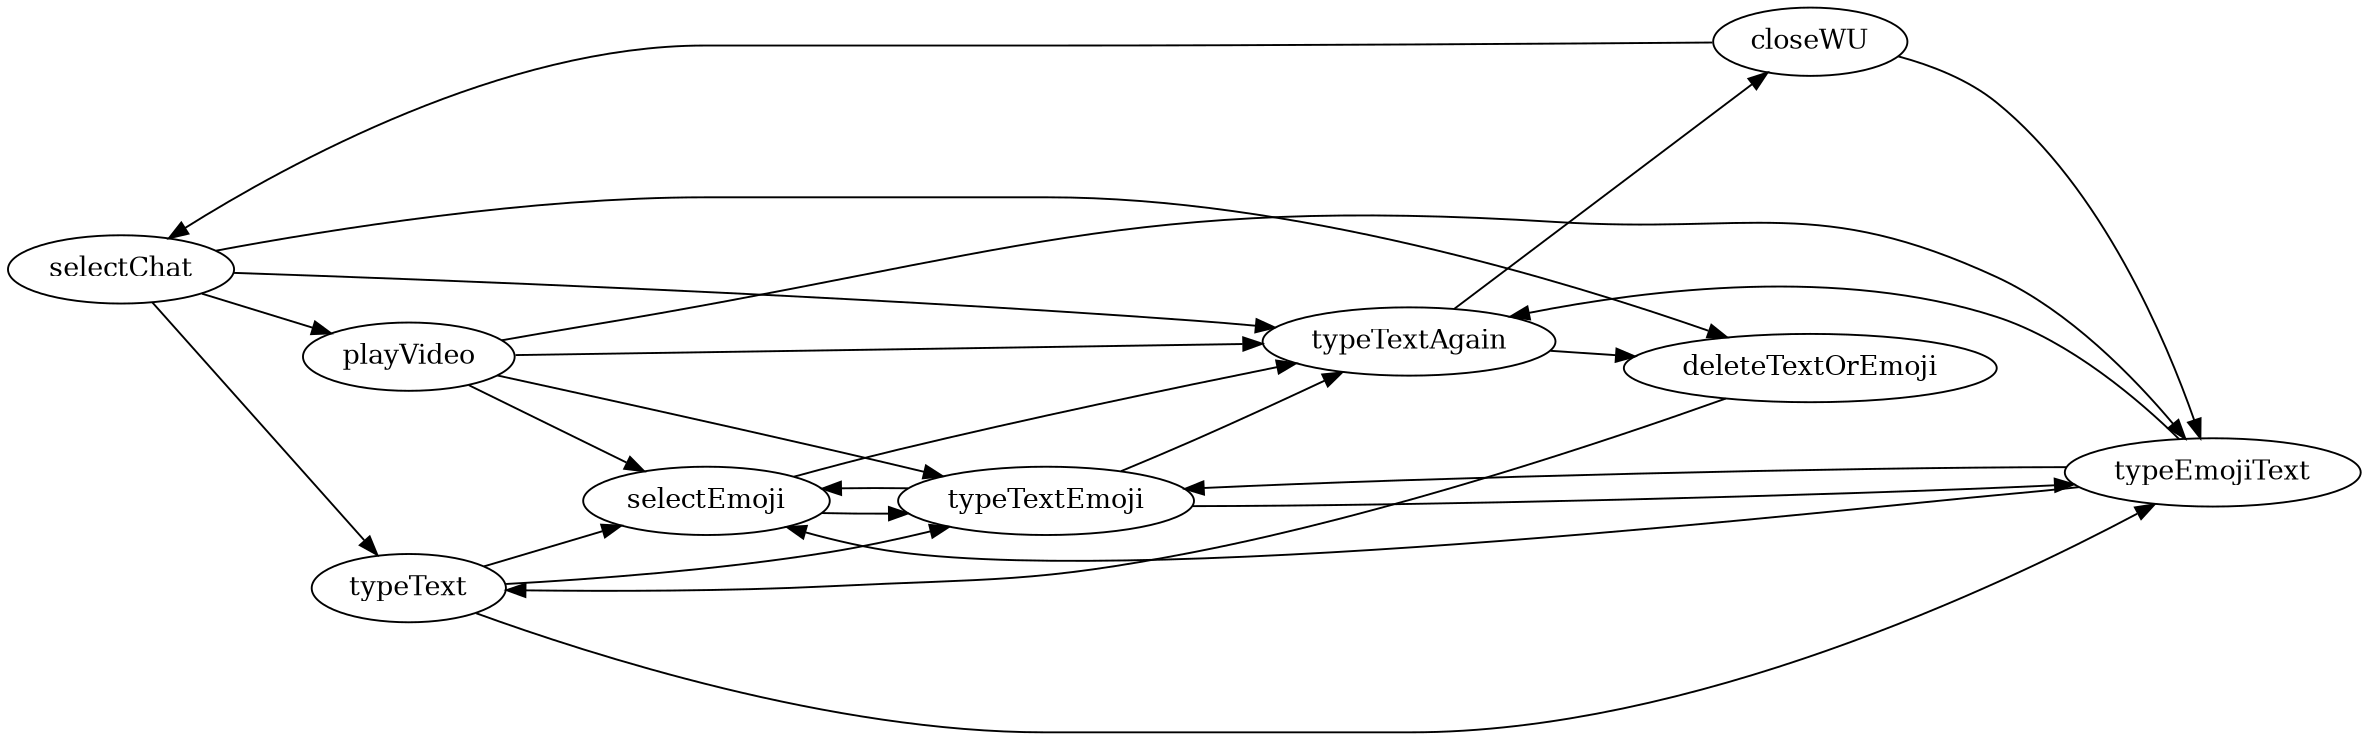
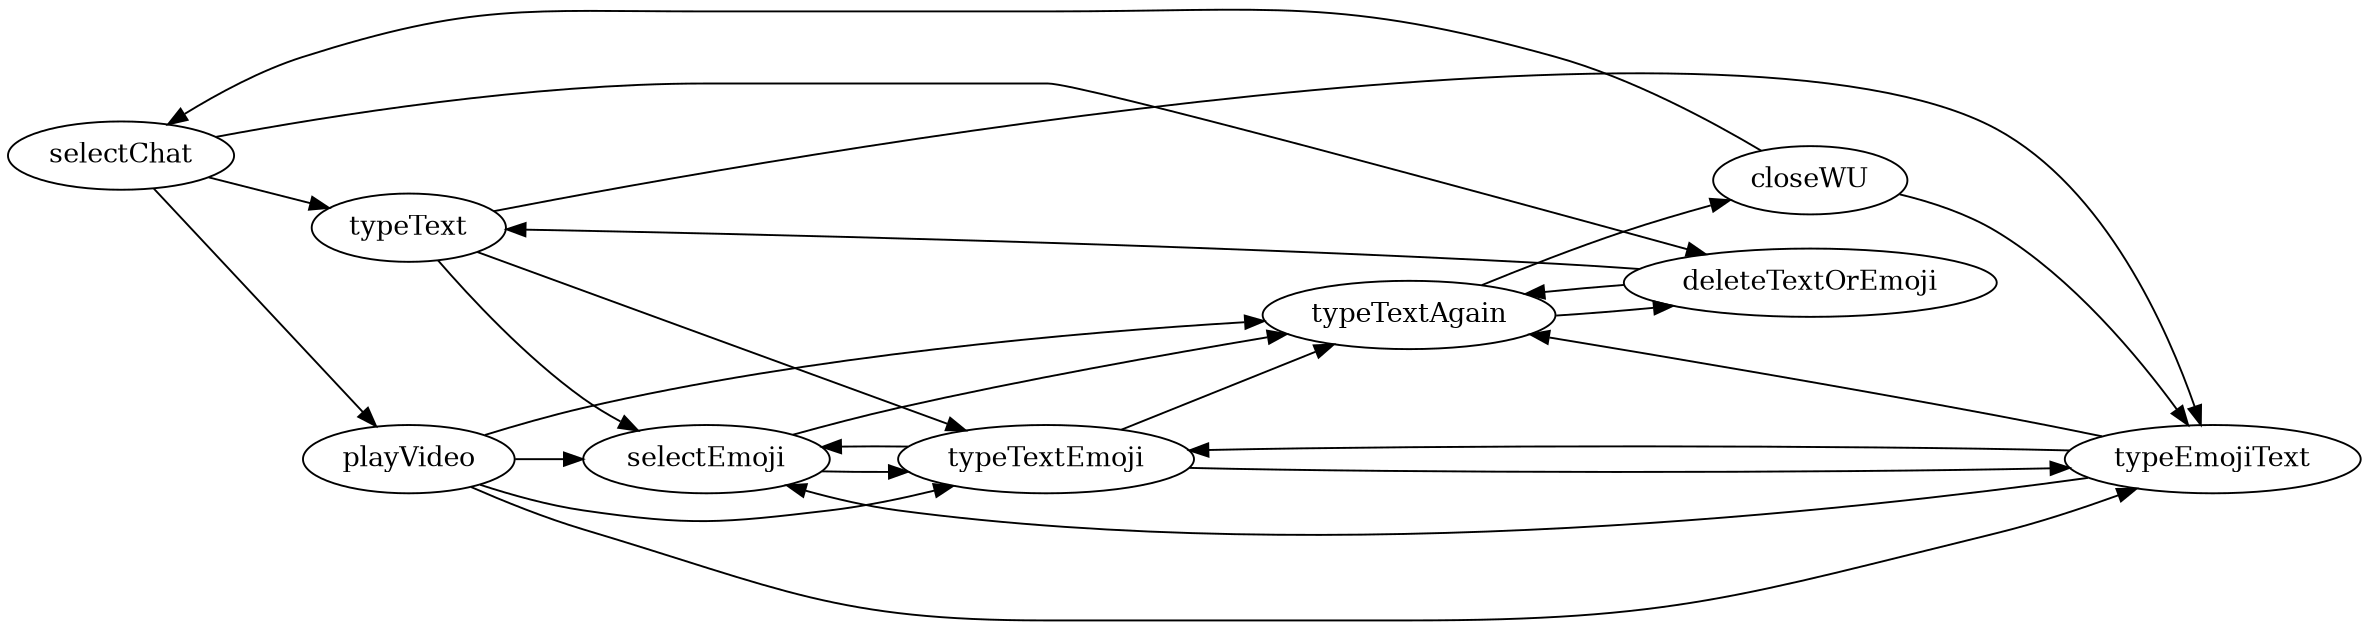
  strict digraph {
    rankdir=LR
    n1 [label=selectChat]
    n2 [label=typeText]
    n3 [label=playVideo]
    n4 [label=deleteTextOrEmoji]
    n5 [label=selectEmoji]
    n6 [label=typeTextEmoji]
    n7 [label=typeEmojiText]
    n8 [label=typeTextAgain]
    n9 [label=closeWU]
    n1 -> n2
    n1 -> n3
    n1 -> n4
    n2 -> n5
    n2 -> n6
    n2 -> n7
    n3 -> n5
    n3 -> n6
    n3 -> n7
    n3 -> n8
    n4 -> n2
-   n1 -> n8
+   n4 -> n8
    n5 -> n6
    n5 -> n8
    n6 -> n5
    n6 -> n7
    n6 -> n8
    n7 -> n5
    n7 -> n6
    n7 -> n8
    n8 -> n4
    n8 -> n9
    n9 -> n1
    n9 -> n7
  }
